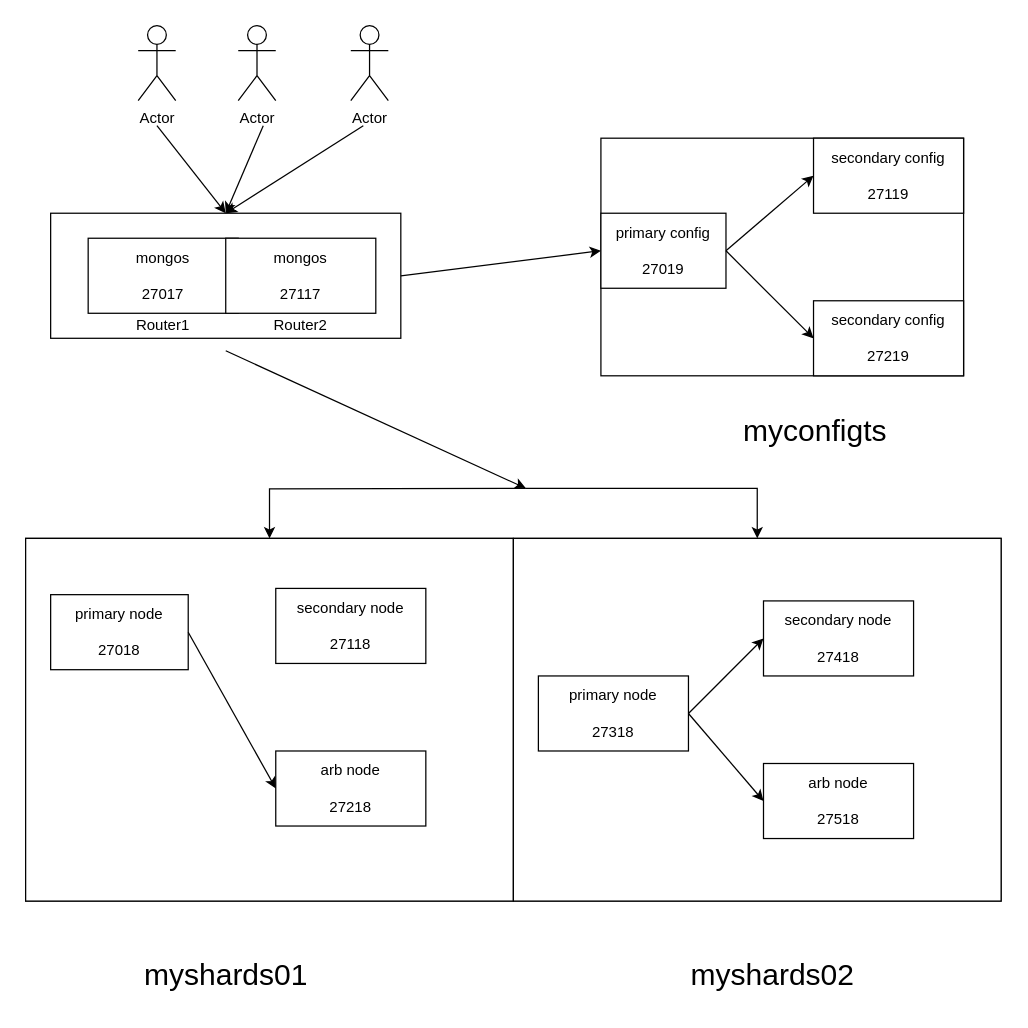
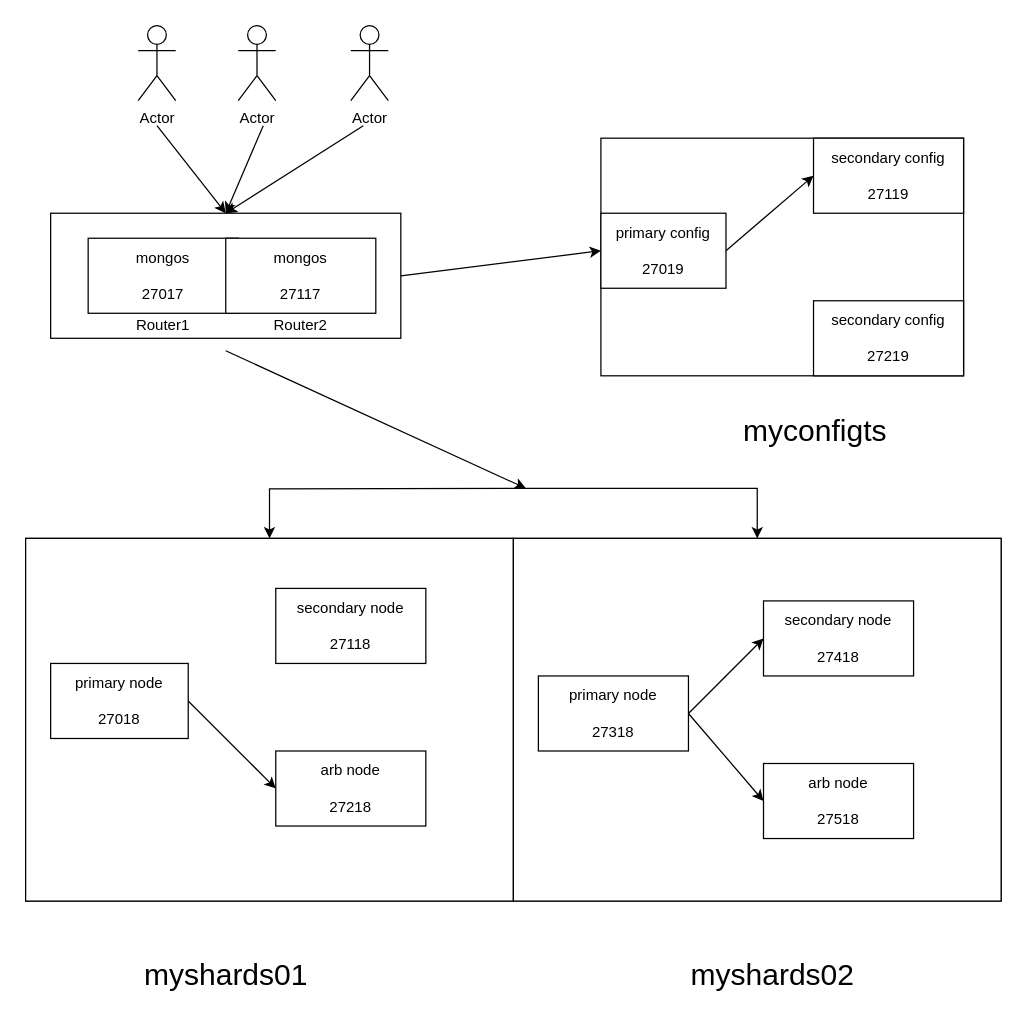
  <mxCell id="0" />
  <mxCell id="1" parent="0" />
  <mxCell id="2" value="" style="rounded=0;whiteSpace=wrap;html=1;" vertex="1" parent="1"><mxGeometry x="40" y="170" width="280" height="100" as="geometry" /></mxCell>
  <mxCell id="3" value="mongos&lt;br&gt;&lt;br&gt;27017" style="rounded=0;whiteSpace=wrap;html=1;" vertex="1" parent="1"><mxGeometry x="70" y="190" width="120" height="60" as="geometry" /></mxCell>
  <mxCell id="4" value="mongos&lt;br&gt;&lt;br&gt;27117" style="rounded=0;whiteSpace=wrap;html=1;" vertex="1" parent="1"><mxGeometry x="180" y="190" width="120" height="60" as="geometry" /></mxCell>
  <mxCell id="5" value="Router1" style="text;html=1;strokeColor=none;fillColor=none;align=center;verticalAlign=middle;whiteSpace=wrap;rounded=0;" vertex="1" parent="1"><mxGeometry x="110" y="250" width="40" height="20" as="geometry" /></mxCell>
  <mxCell id="6" value="Router2" style="text;html=1;strokeColor=none;fillColor=none;align=center;verticalAlign=middle;whiteSpace=wrap;rounded=0;" vertex="1" parent="1"><mxGeometry x="220" y="250" width="40" height="20" as="geometry" /></mxCell>
  <mxCell id="7" value="" style="rounded=0;whiteSpace=wrap;html=1;" vertex="1" parent="1"><mxGeometry x="480" y="110" width="290" height="190" as="geometry" /></mxCell>
  <mxCell id="8" value="primary config&lt;br&gt;&lt;br&gt;27019" style="rounded=0;whiteSpace=wrap;html=1;" vertex="1" parent="1"><mxGeometry x="480" y="170" width="100" height="60" as="geometry" /></mxCell>
  <mxCell id="9" value="secondary config&lt;br&gt;&lt;br&gt;27119" style="rounded=0;whiteSpace=wrap;html=1;" vertex="1" parent="1"><mxGeometry x="650" y="110" width="120" height="60" as="geometry" /></mxCell>
  <mxCell id="10" value="secondary config&lt;br&gt;&lt;br&gt;27219" style="rounded=0;whiteSpace=wrap;html=1;" vertex="1" parent="1"><mxGeometry x="650" y="240" width="120" height="60" as="geometry" /></mxCell>
  <mxCell id="11" value="" style="endArrow=classic;html=1;entryX=0;entryY=0.5;entryDx=0;entryDy=0;exitX=1;exitY=0.5;exitDx=0;exitDy=0;" edge="1" parent="1" source="8" target="9"><mxGeometry width="50" height="50" relative="1" as="geometry"><mxPoint x="460" y="410" as="sourcePoint" /><mxPoint x="510" y="360" as="targetPoint" /></mxGeometry></mxCell>
- <mxCell id="12" value="" style="endArrow=classic;html=1;entryX=0;entryY=0.5;entryDx=0;entryDy=0;exitX=1;exitY=0.5;exitDx=0;exitDy=0;" edge="1" parent="1" source="8" target="10"><mxGeometry width="50" height="50" relative="1" as="geometry"><mxPoint x="590" y="210" as="sourcePoint" /><mxPoint x="660" y="150" as="targetPoint" /></mxGeometry></mxCell>
  <mxCell id="13" value="Actor" style="shape=umlActor;verticalLabelPosition=bottom;verticalAlign=top;html=1;outlineConnect=0;" vertex="1" parent="1"><mxGeometry x="110" y="20" width="30" height="60" as="geometry" /></mxCell>
  <mxCell id="14" value="Actor" style="shape=umlActor;verticalLabelPosition=bottom;verticalAlign=top;html=1;outlineConnect=0;" vertex="1" parent="1"><mxGeometry x="190" y="20" width="30" height="60" as="geometry" /></mxCell>
  <mxCell id="15" value="Actor" style="shape=umlActor;verticalLabelPosition=bottom;verticalAlign=top;html=1;outlineConnect=0;" vertex="1" parent="1"><mxGeometry x="280" y="20" width="30" height="60" as="geometry" /></mxCell>
  <mxCell id="16" value="" style="endArrow=classic;html=1;entryX=0.5;entryY=0;entryDx=0;entryDy=0;" edge="1" parent="1" target="2"><mxGeometry width="50" height="50" relative="1" as="geometry"><mxPoint x="125" y="100" as="sourcePoint" /><mxPoint x="170" y="120" as="targetPoint" /></mxGeometry></mxCell>
  <mxCell id="17" value="" style="endArrow=classic;html=1;entryX=0.5;entryY=0;entryDx=0;entryDy=0;" edge="1" parent="1" target="2"><mxGeometry width="50" height="50" relative="1" as="geometry"><mxPoint x="210" y="100" as="sourcePoint" /><mxPoint x="190" y="180" as="targetPoint" /></mxGeometry></mxCell>
  <mxCell id="18" value="" style="endArrow=classic;html=1;entryX=0.5;entryY=0;entryDx=0;entryDy=0;" edge="1" parent="1"><mxGeometry width="50" height="50" relative="1" as="geometry"><mxPoint x="290" y="100" as="sourcePoint" /><mxPoint x="180" y="170" as="targetPoint" /></mxGeometry></mxCell>
  <mxCell id="19" value="" style="endArrow=classic;html=1;entryX=0;entryY=0.5;entryDx=0;entryDy=0;exitX=1;exitY=0.5;exitDx=0;exitDy=0;" edge="1" parent="1" source="2" target="8"><mxGeometry width="50" height="50" relative="1" as="geometry"><mxPoint x="135" y="110" as="sourcePoint" /><mxPoint x="190" y="180" as="targetPoint" /></mxGeometry></mxCell>
  <mxCell id="20" value="" style="rounded=0;whiteSpace=wrap;html=1;" vertex="1" parent="1"><mxGeometry x="20" y="430" width="780" height="290" as="geometry" /></mxCell>
  <mxCell id="21" value="" style="rounded=0;whiteSpace=wrap;html=1;" vertex="1" parent="1"><mxGeometry x="20" y="430" width="390" height="290" as="geometry" /></mxCell>
  <mxCell id="22" value="" style="rounded=0;whiteSpace=wrap;html=1;" vertex="1" parent="1"><mxGeometry x="410" y="430" width="390" height="290" as="geometry" /></mxCell>
  <mxCell id="23" value="&lt;font style=&quot;font-size: 24px&quot;&gt;myshards02&lt;/font&gt;" style="text;html=1;strokeColor=none;fillColor=none;align=center;verticalAlign=middle;whiteSpace=wrap;rounded=0;" vertex="1" parent="1"><mxGeometry x="550" y="760" width="135" height="40" as="geometry" /></mxCell>
  <mxCell id="24" value="&lt;font style=&quot;font-size: 24px&quot;&gt;myshards01&lt;/font&gt;" style="text;html=1;strokeColor=none;fillColor=none;align=center;verticalAlign=middle;whiteSpace=wrap;rounded=0;" vertex="1" parent="1"><mxGeometry x="112.5" y="760" width="135" height="40" as="geometry" /></mxCell>
- <mxCell id="25" value="primary node&lt;br&gt;&lt;br&gt;27018" style="rounded=0;whiteSpace=wrap;html=1;" vertex="1" parent="1"><mxGeometry x="40" y="475" width="110" height="60" as="geometry" /></mxCell>
+ <mxCell id="25" value="primary node&lt;br&gt;&lt;br&gt;27018" style="rounded=0;whiteSpace=wrap;html=1;" vertex="1" parent="1"><mxGeometry x="40" y="530" width="110" height="60" as="geometry" /></mxCell>
  <mxCell id="26" value="secondary node&lt;br&gt;&lt;br&gt;27118" style="rounded=0;whiteSpace=wrap;html=1;" vertex="1" parent="1"><mxGeometry x="220" y="470" width="120" height="60" as="geometry" /></mxCell>
  <mxCell id="27" value="arb node&lt;br&gt;&lt;br&gt;27218" style="rounded=0;whiteSpace=wrap;html=1;" vertex="1" parent="1"><mxGeometry x="220" y="600" width="120" height="60" as="geometry" /></mxCell>
  <mxCell id="28" value="" style="endArrow=classic;html=1;entryX=0;entryY=0.5;entryDx=0;entryDy=0;exitX=1;exitY=0.5;exitDx=0;exitDy=0;" edge="1" parent="1" source="25" target="27"><mxGeometry width="50" height="50" relative="1" as="geometry"><mxPoint x="160" y="570" as="sourcePoint" /><mxPoint x="230" y="510" as="targetPoint" /></mxGeometry></mxCell>
  <mxCell id="29" value="primary node&lt;br&gt;&amp;nbsp;&lt;br&gt;27318" style="rounded=0;whiteSpace=wrap;html=1;" vertex="1" parent="1"><mxGeometry x="430" y="540" width="120" height="60" as="geometry" /></mxCell>
  <mxCell id="30" value="secondary node&lt;br&gt;&lt;br&gt;27418" style="rounded=0;whiteSpace=wrap;html=1;" vertex="1" parent="1"><mxGeometry x="610" y="480" width="120" height="60" as="geometry" /></mxCell>
  <mxCell id="31" value="arb&amp;nbsp;node&lt;br&gt;&lt;br&gt;27518" style="rounded=0;whiteSpace=wrap;html=1;" vertex="1" parent="1"><mxGeometry x="610" y="610" width="120" height="60" as="geometry" /></mxCell>
  <mxCell id="32" value="" style="endArrow=classic;html=1;entryX=0;entryY=0.5;entryDx=0;entryDy=0;exitX=1;exitY=0.5;exitDx=0;exitDy=0;" edge="1" parent="1" source="29" target="30"><mxGeometry width="50" height="50" relative="1" as="geometry"><mxPoint x="420" y="780" as="sourcePoint" /><mxPoint x="470" y="730" as="targetPoint" /></mxGeometry></mxCell>
  <mxCell id="33" value="" style="endArrow=classic;html=1;entryX=0;entryY=0.5;entryDx=0;entryDy=0;exitX=1;exitY=0.5;exitDx=0;exitDy=0;" edge="1" parent="1" source="29" target="31"><mxGeometry width="50" height="50" relative="1" as="geometry"><mxPoint x="550" y="580" as="sourcePoint" /><mxPoint x="620" y="520" as="targetPoint" /></mxGeometry></mxCell>
  <mxCell id="34" value="&lt;span style=&quot;font-size: 24px&quot;&gt;myconfigts&lt;/span&gt;" style="text;html=1;strokeColor=none;fillColor=none;align=center;verticalAlign=middle;whiteSpace=wrap;rounded=0;" vertex="1" parent="1"><mxGeometry x="570" y="330" width="162.5" height="30" as="geometry" /></mxCell>
  <mxCell id="35" value="" style="endArrow=classic;html=1;" edge="1" parent="1"><mxGeometry width="50" height="50" relative="1" as="geometry"><mxPoint x="180" y="280" as="sourcePoint" /><mxPoint x="420" y="390" as="targetPoint" /></mxGeometry></mxCell>
  <mxCell id="36" style="edgeStyle=orthogonalEdgeStyle;rounded=0;orthogonalLoop=1;jettySize=auto;html=1;entryX=0.5;entryY=0;entryDx=0;entryDy=0;" edge="1" parent="1" target="22"><mxGeometry relative="1" as="geometry"><mxPoint x="420.029" y="390" as="sourcePoint" /><Array as="points"><mxPoint x="605" y="390" /></Array></mxGeometry></mxCell>
  <mxCell id="37" style="edgeStyle=orthogonalEdgeStyle;rounded=0;orthogonalLoop=1;jettySize=auto;html=1;entryX=0.5;entryY=0;entryDx=0;entryDy=0;" edge="1" parent="1" target="21"><mxGeometry relative="1" as="geometry"><mxPoint x="420.029" y="390" as="sourcePoint" /></mxGeometry></mxCell>
